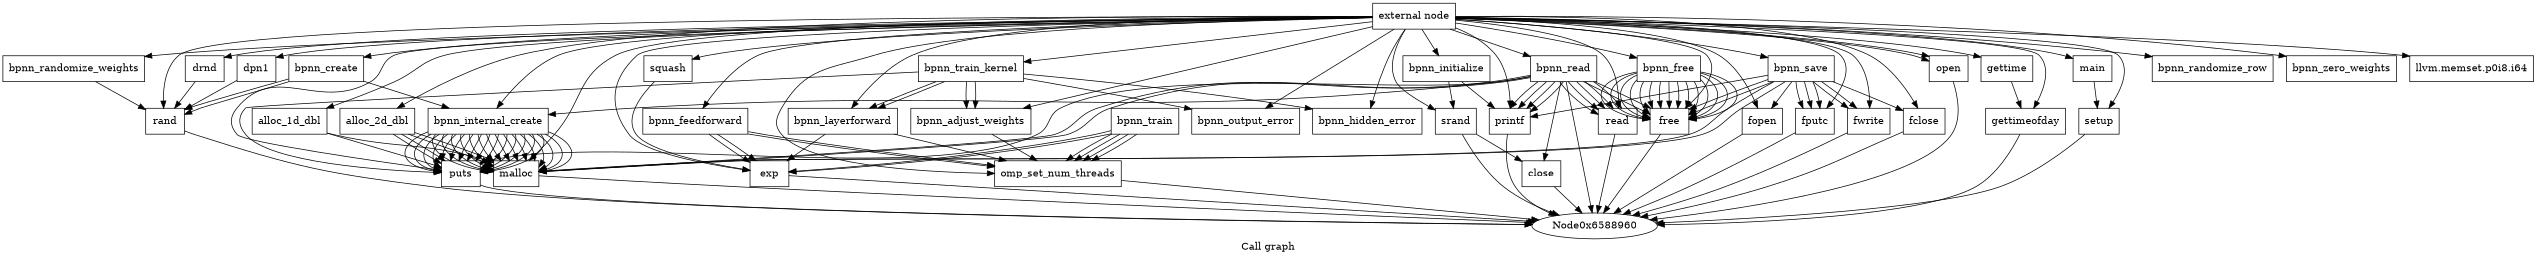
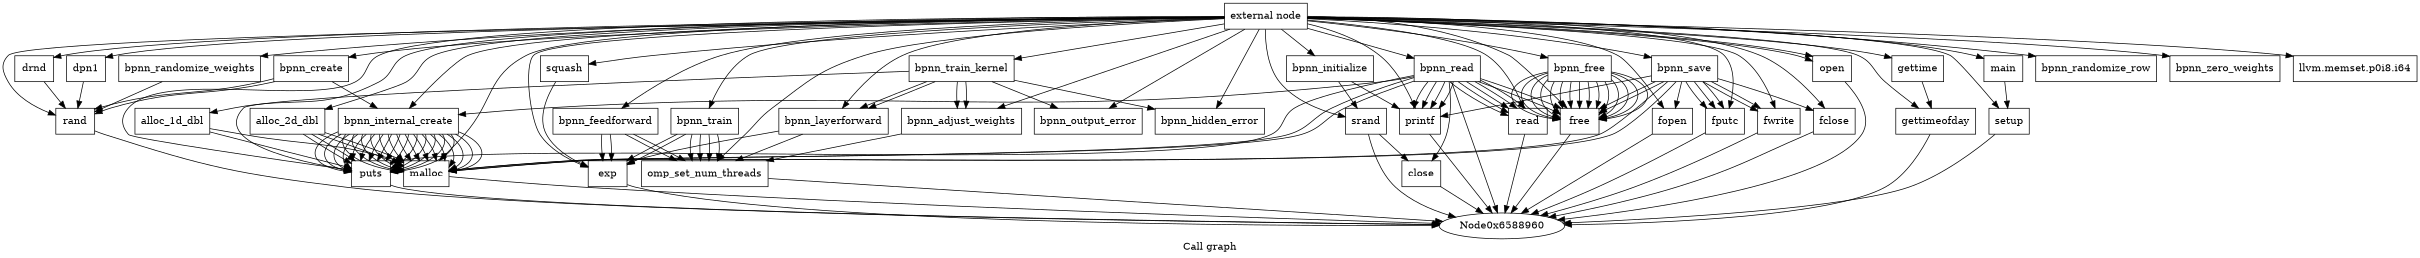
  digraph {
    label="Call graph"
    node [shape=record]
    n1 [label="{external node}"]
    n2 [label="{drnd}"]
    n3 [label="{rand}"]
    n4 [label="{dpn1}"]
    n5 [label="{squash}"]
    n6 [label="{exp}"]
    n7 [label="{alloc_1d_dbl}"]
    n8 [label="{malloc}"]
    n9 [label="{puts}"]
    n10 [label="{alloc_2d_dbl}"]
    n11 [label="{bpnn_randomize_weights}"]
    n12 [label="{bpnn_randomize_row}"]
    n13 [label="{bpnn_zero_weights}"]
    n14 [label="{llvm.memset.p0i8.i64}"]
    n15 [label="{bpnn_initialize}"]
    n16 [label="{printf}"]
    n17 [label="{srand}"]
    n18 [label="{bpnn_internal_create}"]
    n19 [label="{bpnn_free}"]
    n20 [label="{free}"]
    n21 [label="{bpnn_create}"]
    n22 [label="{bpnn_layerforward}"]
    n23 [label="{omp_set_num_threads}"]
    n24 [label="{bpnn_output_error}"]
    n25 [label="{bpnn_hidden_error}"]
    n26 [label="{bpnn_adjust_weights}"]
    n27 [label="{bpnn_feedforward}"]
    n28 [label="{bpnn_train}"]
    n29 [label="{bpnn_save}"]
    n30 [label="{fopen}"]
    n31 [label="{fputc}"]
    n32 [label="{fwrite}"]
    n33 [label="{fclose}"]
    n34 [label="{bpnn_read}"]
    n35 [label="{open}"]
    n36 [label="{read}"]
    n37 [label="{gettime}"]
    n38 [label="{gettimeofday}"]
    n39 [label="{main}"]
    n40 [label="{setup}"]
    n41 [label="{bpnn_train_kernel}"]
    n42 [label=Node0x6588960 shape=""]
    n43 [label="{close}"]
    n1 -> n2
    n1 -> n3
    n1 -> n4
    n1 -> n5
    n1 -> n6
    n1 -> n7
    n1 -> n8
    n1 -> n9
    n1 -> n10
    n1 -> n11
    n1 -> n12
    n1 -> n13
    n1 -> n14
    n1 -> n15
    n1 -> n16
    n1 -> n17
    n1 -> n18
    n1 -> n19
    n1 -> n20
    n1 -> n21
    n1 -> n22
    n1 -> n23
    n1 -> n24
    n1 -> n25
    n1 -> n26
    n1 -> n27
+   n1 -> n28
    n1 -> n29
    n1 -> n30
    n1 -> n31
    n1 -> n32
    n1 -> n33
    n1 -> n34
    n1 -> n35
    n1 -> n35
    n1 -> n36
    n1 -> n37
    n1 -> n38
    n1 -> n39
    n1 -> n40
    n1 -> n41
    n2 -> n3
    n3 -> n42
    n4 -> n3
    n5 -> n6
    n6 -> n42
    n7 -> n8
    n7 -> n9
    n8 -> n42
    n9 -> n42
    n10 -> n8
    n10 -> n8
    n10 -> n9
    n10 -> n9
    n11 -> n3
    n15 -> n16
    n15 -> n17
    n16 -> n42
    n17 -> n42
    n17 -> n43
    n18 -> n8
    n18 -> n8
    n18 -> n8
    n18 -> n8
    n18 -> n8
    n18 -> n8
    n18 -> n8
    n18 -> n8
    n18 -> n8
    n18 -> n8
    n18 -> n8
    n18 -> n8
    n18 -> n8
    n18 -> n8
    n18 -> n8
    n18 -> n9
    n18 -> n9
    n18 -> n9
    n18 -> n9
    n18 -> n9
    n18 -> n9
    n18 -> n9
    n18 -> n9
    n18 -> n9
    n18 -> n9
    n18 -> n9
    n18 -> n9
    n18 -> n9
    n18 -> n9
    n18 -> n9
    n19 -> n20
    n19 -> n20
    n19 -> n20
    n19 -> n20
    n19 -> n20
    n19 -> n20
    n19 -> n20
    n19 -> n20
    n19 -> n20
    n19 -> n20
    n19 -> n20
    n19 -> n20
    n19 -> n20
    n19 -> n20
    n19 -> n20
    n20 -> n42
    n21 -> n3
    n21 -> n3
    n21 -> n18
    n22 -> n6
    n22 -> n23
    n23 -> n42
    n26 -> n23
    n27 -> n6
    n27 -> n6
    n27 -> n23
    n27 -> n23
    n28 -> n6
    n28 -> n6
    n28 -> n23
    n28 -> n23
    n28 -> n23
    n28 -> n23
    n29 -> n8
    n29 -> n8
    n29 -> n16
    n29 -> n20
    n29 -> n20
    n29 -> n30
    n29 -> n31
    n29 -> n31
    n29 -> n31
    n29 -> n32
    n29 -> n32
    n29 -> n33
    n30 -> n42
    n31 -> n42
    n32 -> n42
    n33 -> n42
    n34 -> n8
    n34 -> n8
    n34 -> n9
    n34 -> n16
    n34 -> n16
    n34 -> n16
    n34 -> n16
    n34 -> n18
    n34 -> n20
    n34 -> n20
    n34 -> n36
    n34 -> n36
    n34 -> n36
    n34 -> n36
    n34 -> n36
    n34 -> n42
    n34 -> n43
    n35 -> n42
    n36 -> n42
    n37 -> n38
    n38 -> n42
    n39 -> n40
    n40 -> n42
    n41 -> n9
    n41 -> n22
    n41 -> n22
    n41 -> n24
    n41 -> n25
    n41 -> n26
    n41 -> n26
    n43 -> n42
  }
